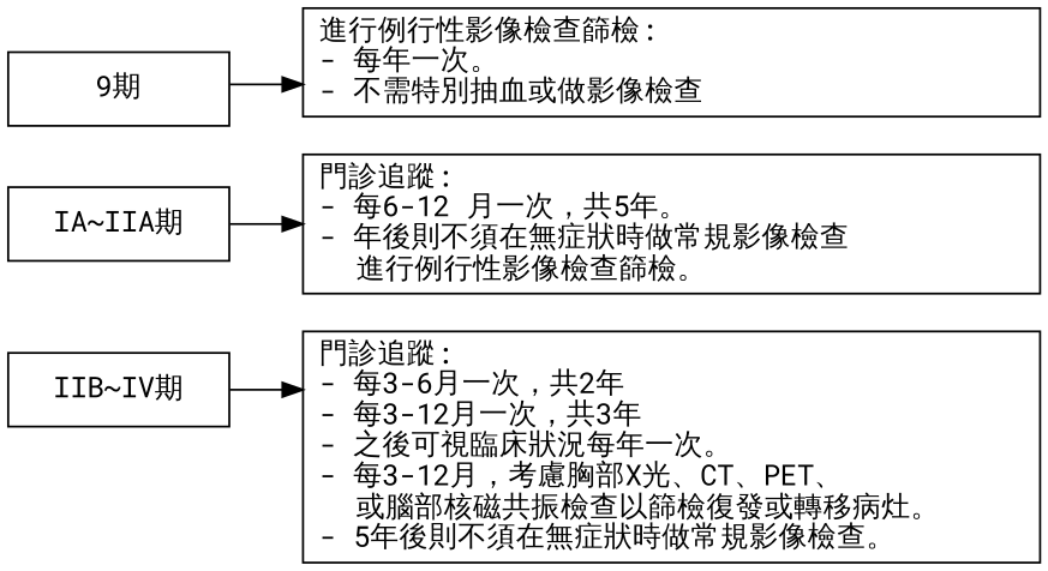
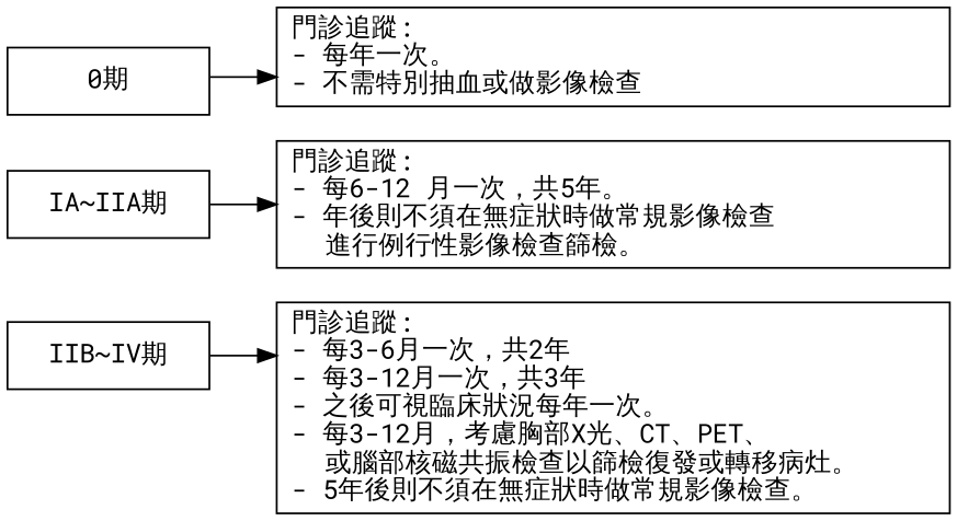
  digraph {
    fontname="Roboto Mono"
    rankdir=LR
    splines=ortho
    node [fontname="Roboto Mono" shape=box]
    edge [fontname="Roboto Mono"]
-   n1 [label="9期" width=1.5]
+   n1 [label="0期" width=1.5]
    n2 [label="IA~IIA期" width=1.5]
    n3 [label="IIB~IV期" width=1.5]
-   n4 [label="進行例行性影像檢查篩檢:\l- 每年一次。\l- 不需特別抽血或做影像檢查\l" width=5]
+   n4 [label="門診追蹤:\l- 每年一次。\l- 不需特別抽血或做影像檢查\l" width=5]
    n5 [label="門診追蹤:\l- 每6-12 月一次，共5年。\l- 年後則不須在無症狀時做常規影像檢查\l    進行例行性影像檢查篩檢。\l" width=5]
    n6 [label="門診追蹤:\l- 每3-6月一次，共2年\l- 每3-12月一次，共3年\l- 之後可視臨床狀況每年一次。\l- 每3-12月，考慮胸部X光、CT、PET、\l    或腦部核磁共振檢查以篩檢復發或轉移病灶。\l- 5年後則不須在無症狀時做常規影像檢查。\l" width=5]
    subgraph sub_1 {
      rank=same
      n1
      n2
      n3
    }
    subgraph sub_2 {
      rank=same
      n4
      n5
      n6
    }
    n1 -> n2 [style=invis]
    n1 -> n4
    n2 -> n3 [style=invis]
    n2 -> n5
    n3 -> n6
  }
